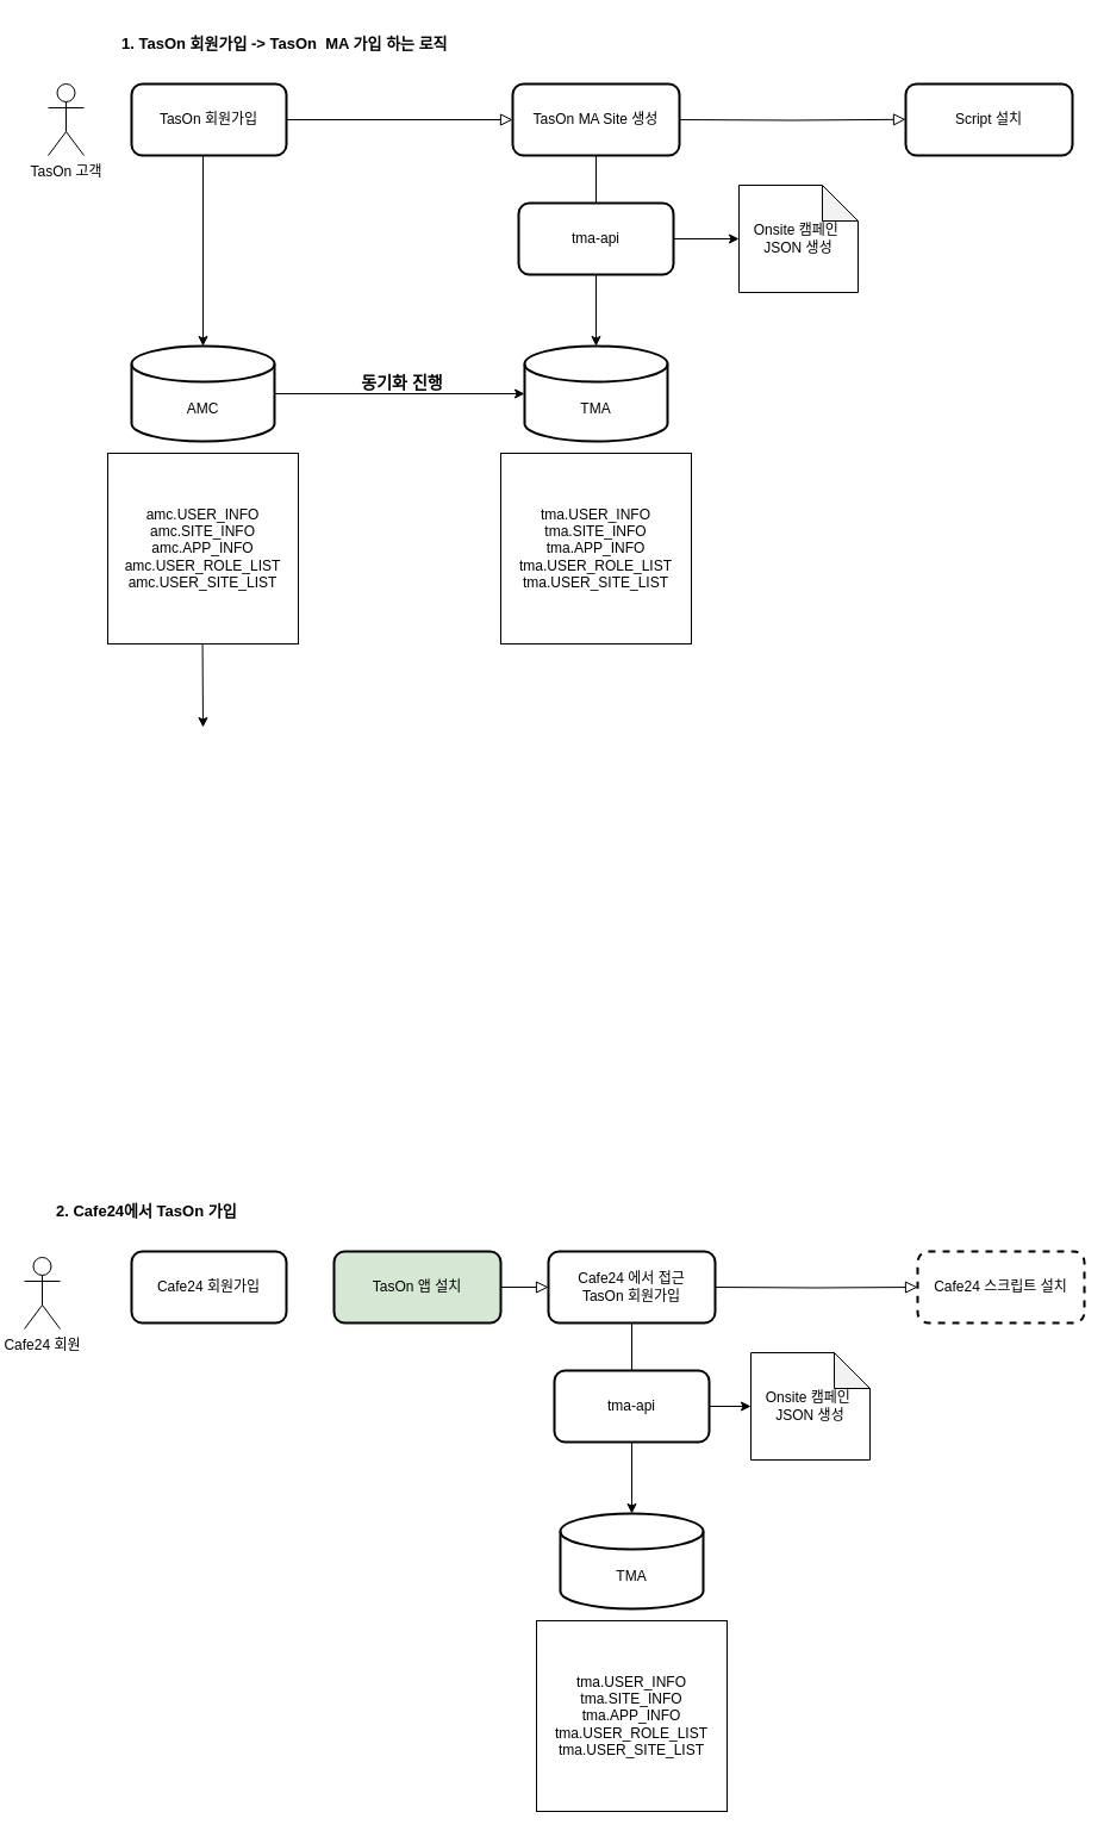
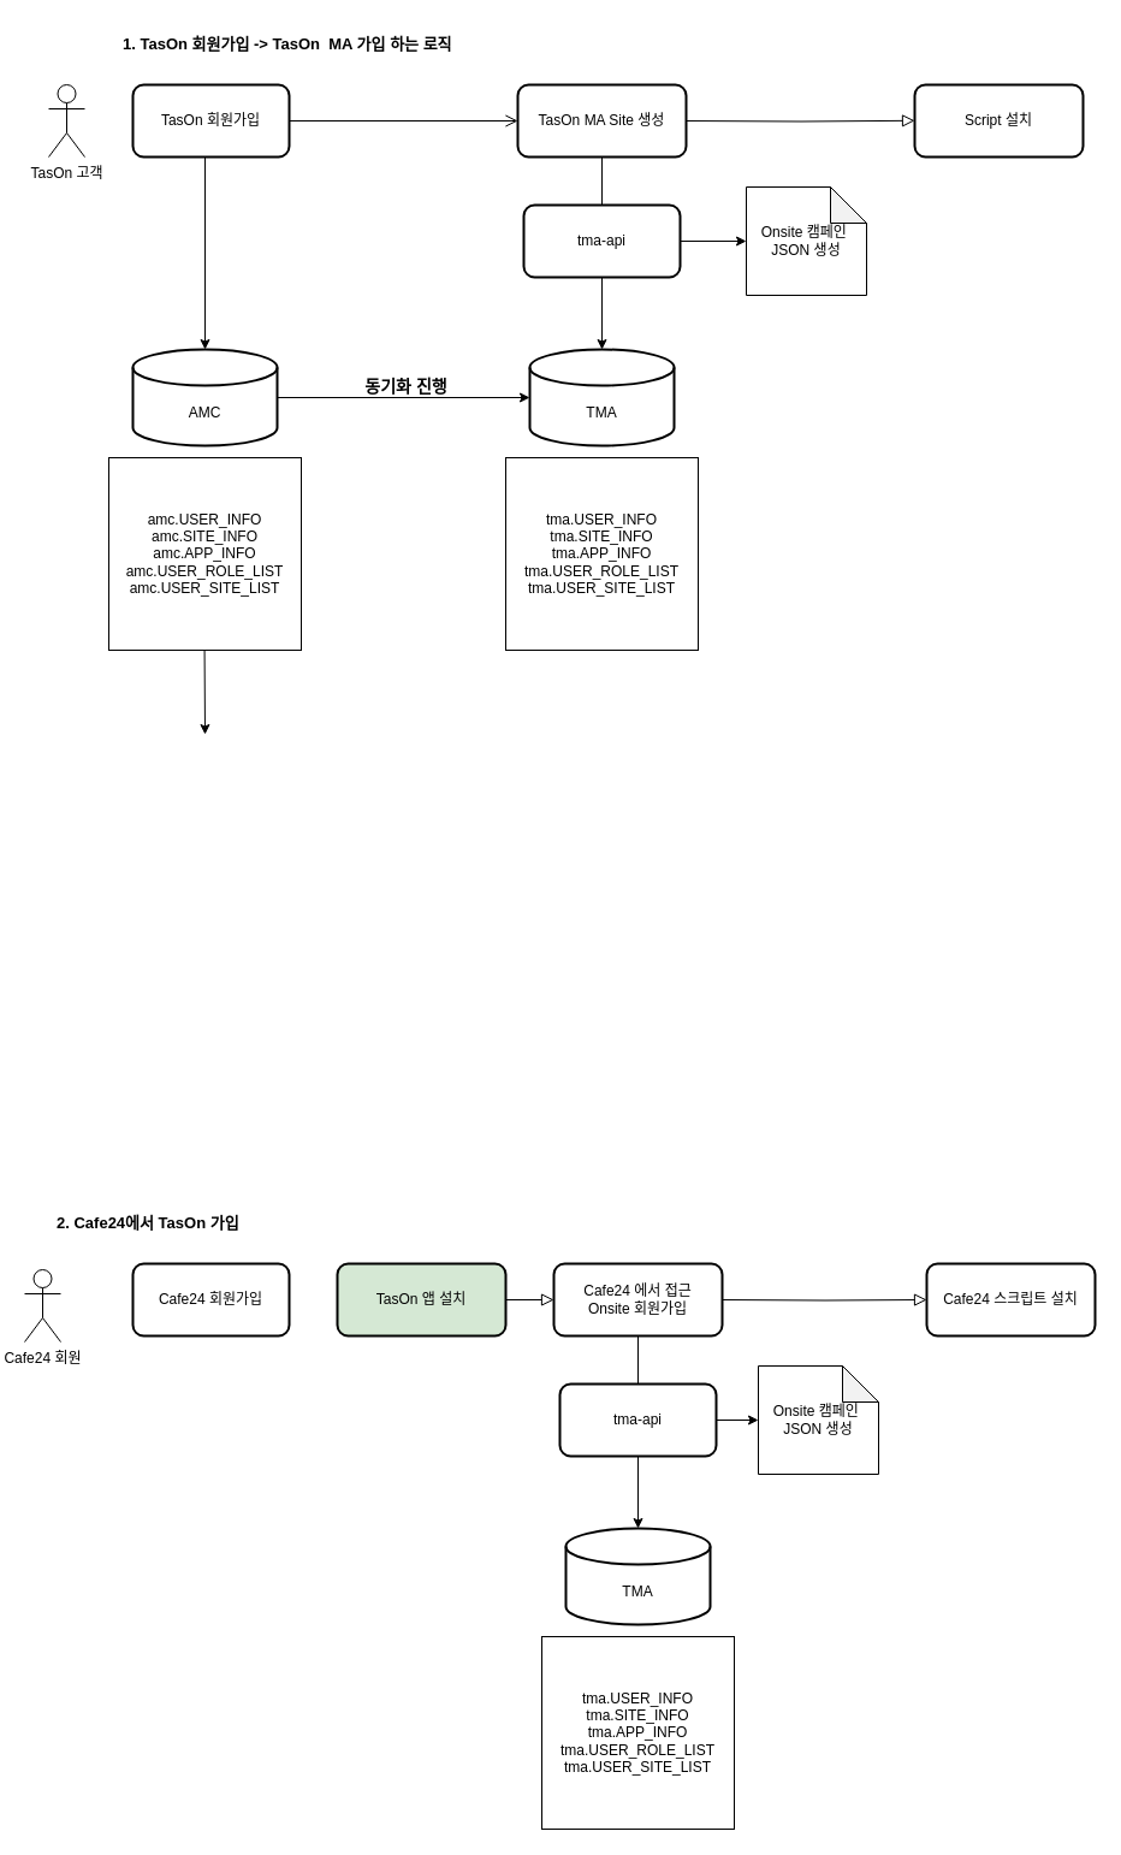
  <mxCell id="0" />
  <mxCell id="1" parent="0" />
  <mxCell id="2" value="TasOn 고객" style="shape=umlActor;verticalLabelPosition=bottom;verticalAlign=top;html=1;labelBackgroundColor=none;" vertex="1" parent="1"><mxGeometry x="40" y="70" width="30" height="60" as="geometry" /></mxCell>
- <mxCell id="3" value="" style="rounded=0;html=1;jettySize=auto;orthogonalLoop=1;fontSize=11;endArrow=block;endFill=0;endSize=8;strokeWidth=1;shadow=0;labelBackgroundColor=none;edgeStyle=orthogonalEdgeStyle;fontColor=default;entryX=0;entryY=0.5;entryDx=0;entryDy=0;exitX=1;exitY=0.5;exitDx=0;exitDy=0;" edge="1" parent="1" source="4" target="5"><mxGeometry relative="1" as="geometry"><mxPoint x="430" y="110" as="targetPoint" /><mxPoint x="310" y="110" as="sourcePoint" /></mxGeometry></mxCell>
+ <mxCell id="3" value="" style="rounded=0;html=1;jettySize=auto;orthogonalLoop=1;fontSize=11;endArrow=open;endFill=0;endSize=8;strokeWidth=1;shadow=0;labelBackgroundColor=none;edgeStyle=orthogonalEdgeStyle;fontColor=default;entryX=0;entryY=0.5;entryDx=0;entryDy=0;exitX=1;exitY=0.5;exitDx=0;exitDy=0;" edge="1" parent="1" source="4" target="5"><mxGeometry relative="1" as="geometry"><mxPoint x="430" y="110" as="targetPoint" /><mxPoint x="310" y="110" as="sourcePoint" /></mxGeometry></mxCell>
  <mxCell id="4" value="TasOn 회원가입" style="rounded=1;whiteSpace=wrap;html=1;fontSize=12;glass=0;strokeWidth=2;shadow=0;labelBackgroundColor=none;" vertex="1" parent="1"><mxGeometry x="110" y="70" width="130" height="60" as="geometry" /></mxCell>
  <mxCell id="5" value="TasOn MA Site 생성" style="rounded=1;whiteSpace=wrap;html=1;fontSize=12;glass=0;strokeWidth=2;shadow=0;labelBackgroundColor=none;" vertex="1" parent="1"><mxGeometry x="430" y="70" width="140" height="60" as="geometry" /></mxCell>
  <mxCell id="6" value="" style="endArrow=classic;html=1;rounded=0;labelBackgroundColor=none;fontColor=default;" edge="1" parent="1" target="7"><mxGeometry width="50" height="50" relative="1" as="geometry"><mxPoint x="170" y="130" as="sourcePoint" /><mxPoint x="170" y="230" as="targetPoint" /></mxGeometry></mxCell>
  <mxCell id="7" value="AMC" style="shape=cylinder3;whiteSpace=wrap;html=1;boundedLbl=1;backgroundOutline=1;size=15;strokeWidth=2;labelBackgroundColor=none;" vertex="1" parent="1"><mxGeometry x="110" y="290" width="120" height="80" as="geometry" /></mxCell>
  <mxCell id="8" value="" style="endArrow=classic;html=1;rounded=0;labelBackgroundColor=none;fontColor=default;" edge="1" parent="1" target="9"><mxGeometry width="50" height="50" relative="1" as="geometry"><mxPoint x="500" y="130" as="sourcePoint" /><mxPoint x="500" y="230" as="targetPoint" /></mxGeometry></mxCell>
  <mxCell id="9" value="TMA" style="shape=cylinder3;whiteSpace=wrap;html=1;boundedLbl=1;backgroundOutline=1;size=15;strokeWidth=2;labelBackgroundColor=none;" vertex="1" parent="1"><mxGeometry x="440" y="290" width="120" height="80" as="geometry" /></mxCell>
  <mxCell id="10" value="tma-api" style="rounded=1;whiteSpace=wrap;html=1;strokeWidth=2;labelBackgroundColor=none;" vertex="1" parent="1"><mxGeometry x="435" y="170" width="130" height="60" as="geometry" /></mxCell>
  <mxCell id="11" value="" style="endArrow=classic;html=1;rounded=0;entryX=0;entryY=0.5;entryDx=0;entryDy=0;entryPerimeter=0;exitX=1;exitY=0.5;exitDx=0;exitDy=0;exitPerimeter=0;labelBackgroundColor=none;fontColor=default;" edge="1" parent="1"><mxGeometry width="50" height="50" relative="1" as="geometry"><mxPoint x="230" y="330" as="sourcePoint" /><mxPoint x="440" y="330" as="targetPoint" /></mxGeometry></mxCell>
  <mxCell id="12" value="동기화 진행" style="edgeLabel;html=1;align=center;verticalAlign=middle;resizable=0;points=[];fontSize=14;fontStyle=1;labelBackgroundColor=none;" vertex="1" connectable="0" parent="11"><mxGeometry x="0.014" y="-4" relative="1" as="geometry"><mxPoint y="-14" as="offset" /></mxGeometry></mxCell>
  <mxCell id="13" value="tma.USER_INFO&#10;tma.SITE_INFO&#10;tma.APP_INFO&#10;tma.USER_ROLE_LIST&#10;tma.USER_SITE_LIST" style="whiteSpace=wrap;html=1;aspect=fixed;labelBackgroundColor=none;" vertex="1" parent="1"><mxGeometry x="420" y="380" width="160" height="160" as="geometry" /></mxCell>
  <mxCell id="14" value="&lt;div&gt;amc.USER_INFO&lt;/div&gt;&lt;div&gt;amc.SITE_INFO&lt;/div&gt;&lt;div&gt;amc.APP_INFO&lt;/div&gt;&lt;div&gt;amc.USER_ROLE_LIST&lt;/div&gt;&lt;div&gt;amc.USER_SITE_LIST&lt;/div&gt;" style="whiteSpace=wrap;html=1;aspect=fixed;labelBackgroundColor=none;" vertex="1" parent="1"><mxGeometry x="90" y="380" width="160" height="160" as="geometry" /></mxCell>
  <mxCell id="15" value="" style="endArrow=classic;html=1;rounded=0;labelBackgroundColor=none;fontColor=default;" edge="1" parent="1"><mxGeometry width="50" height="50" relative="1" as="geometry"><mxPoint x="169.57" y="540" as="sourcePoint" /><mxPoint x="170" y="610" as="targetPoint" /></mxGeometry></mxCell>
  <mxCell id="16" value="" style="endArrow=classic;html=1;rounded=0;entryX=0;entryY=0.5;entryDx=0;entryDy=0;entryPerimeter=0;labelBackgroundColor=none;fontColor=default;exitX=1;exitY=0.5;exitDx=0;exitDy=0;" edge="1" parent="1" source="10" target="17"><mxGeometry width="50" height="50" relative="1" as="geometry"><mxPoint x="570" y="200" as="sourcePoint" /><mxPoint x="615" y="320" as="targetPoint" /></mxGeometry></mxCell>
  <mxCell id="17" value="Onsite 캠페인&amp;nbsp;&lt;br&gt;JSON 생성" style="shape=note;whiteSpace=wrap;html=1;backgroundOutline=1;darkOpacity=0.05;labelBackgroundColor=none;" vertex="1" parent="1"><mxGeometry x="620" y="155" width="100" height="90" as="geometry" /></mxCell>
  <mxCell id="18" value="&lt;h2&gt;&lt;font style=&quot;font-size: 13px;&quot;&gt;1. TasOn 회원가입 -&amp;gt; TasOn&amp;nbsp; MA 가입 하는 로직&lt;/font&gt;&lt;/h2&gt;" style="text;strokeColor=none;align=left;fillColor=none;html=1;verticalAlign=middle;whiteSpace=wrap;rounded=0;labelBackgroundColor=none;" vertex="1" parent="1"><mxGeometry x="100" y="20" width="290" height="30" as="geometry" /></mxCell>
  <mxCell id="19" value="&lt;h2&gt;&lt;span style=&quot;font-size: 13px;&quot;&gt;2. Cafe24에서 TasOn 가입&amp;nbsp;&lt;/span&gt;&lt;/h2&gt;" style="text;strokeColor=none;align=left;fillColor=none;html=1;verticalAlign=middle;whiteSpace=wrap;rounded=0;labelBackgroundColor=none;" vertex="1" parent="1"><mxGeometry x="45" y="1000" width="290" height="30" as="geometry" /></mxCell>
  <mxCell id="20" value="Cafe24 회원" style="shape=umlActor;verticalLabelPosition=bottom;verticalAlign=top;html=1;labelBackgroundColor=none;" vertex="1" parent="1"><mxGeometry x="20" y="1055" width="30" height="60" as="geometry" /></mxCell>
  <mxCell id="21" value="Cafe24 회원가입" style="rounded=1;whiteSpace=wrap;html=1;fontSize=12;glass=0;strokeWidth=2;shadow=0;labelBackgroundColor=none;" vertex="1" parent="1"><mxGeometry x="110" y="1050" width="130" height="60" as="geometry" /></mxCell>
  <mxCell id="22" value="TasOn 앱 설치" style="rounded=1;whiteSpace=wrap;html=1;fontSize=12;glass=0;strokeWidth=2;shadow=0;labelBackgroundColor=none;fillColor=#d5e8d4;" vertex="1" parent="1"><mxGeometry x="280" y="1050" width="140" height="60" as="geometry" /></mxCell>
  <mxCell id="23" value="" style="rounded=0;html=1;jettySize=auto;orthogonalLoop=1;fontSize=11;endArrow=block;endFill=0;endSize=8;strokeWidth=1;shadow=0;labelBackgroundColor=none;edgeStyle=orthogonalEdgeStyle;fontColor=default;entryX=0;entryY=0.5;entryDx=0;entryDy=0;exitX=1;exitY=0.5;exitDx=0;exitDy=0;" edge="1" parent="1" target="24" source="22"><mxGeometry relative="1" as="geometry"><mxPoint x="640" y="1090" as="targetPoint" /><mxPoint x="450" y="1080" as="sourcePoint" /></mxGeometry></mxCell>
- <mxCell id="24" value="Cafe24 에서 접근 &lt;br&gt;TasOn 회원가입" style="rounded=1;whiteSpace=wrap;html=1;fontSize=12;glass=0;strokeWidth=2;shadow=0;labelBackgroundColor=none;" vertex="1" parent="1"><mxGeometry x="460" y="1050" width="140" height="60" as="geometry" /></mxCell>
+ <mxCell id="24" value="Cafe24 에서 접근 &lt;br&gt;Onsite 회원가입" style="rounded=1;whiteSpace=wrap;html=1;fontSize=12;glass=0;strokeWidth=2;shadow=0;labelBackgroundColor=none;" vertex="1" parent="1"><mxGeometry x="460" y="1050" width="140" height="60" as="geometry" /></mxCell>
  <mxCell id="25" value="" style="endArrow=classic;html=1;rounded=0;labelBackgroundColor=none;fontColor=default;" edge="1" parent="1" target="26"><mxGeometry width="50" height="50" relative="1" as="geometry"><mxPoint x="530" y="1110" as="sourcePoint" /><mxPoint x="530" y="1210" as="targetPoint" /></mxGeometry></mxCell>
  <mxCell id="26" value="TMA" style="shape=cylinder3;whiteSpace=wrap;html=1;boundedLbl=1;backgroundOutline=1;size=15;strokeWidth=2;labelBackgroundColor=none;" vertex="1" parent="1"><mxGeometry x="470" y="1270" width="120" height="80" as="geometry" /></mxCell>
  <mxCell id="27" value="tma-api" style="rounded=1;whiteSpace=wrap;html=1;strokeWidth=2;labelBackgroundColor=none;" vertex="1" parent="1"><mxGeometry x="465" y="1150" width="130" height="60" as="geometry" /></mxCell>
  <mxCell id="28" value="tma.USER_INFO&#10;tma.SITE_INFO&#10;tma.APP_INFO&#10;tma.USER_ROLE_LIST&#10;tma.USER_SITE_LIST" style="whiteSpace=wrap;html=1;aspect=fixed;labelBackgroundColor=none;" vertex="1" parent="1"><mxGeometry x="450" y="1360" width="160" height="160" as="geometry" /></mxCell>
  <mxCell id="29" value="" style="endArrow=classic;html=1;rounded=0;entryX=0;entryY=0.5;entryDx=0;entryDy=0;entryPerimeter=0;exitX=1;exitY=0.5;exitDx=0;exitDy=0;labelBackgroundColor=none;fontColor=default;" edge="1" parent="1" source="27" target="30"><mxGeometry width="50" height="50" relative="1" as="geometry"><mxPoint x="590" y="1225" as="sourcePoint" /><mxPoint x="690" y="1300" as="targetPoint" /></mxGeometry></mxCell>
  <mxCell id="30" value="Onsite 캠페인&amp;nbsp;&lt;br&gt;JSON 생성" style="shape=note;whiteSpace=wrap;html=1;backgroundOutline=1;darkOpacity=0.05;labelBackgroundColor=none;" vertex="1" parent="1"><mxGeometry x="630" y="1135" width="100" height="90" as="geometry" /></mxCell>
  <mxCell id="31" value="" style="rounded=0;html=1;jettySize=auto;orthogonalLoop=1;fontSize=11;endArrow=block;endFill=0;endSize=8;strokeWidth=1;shadow=0;labelBackgroundColor=none;edgeStyle=orthogonalEdgeStyle;fontColor=default;entryX=0;entryY=0.5;entryDx=0;entryDy=0;" edge="1" parent="1" target="32"><mxGeometry relative="1" as="geometry"><mxPoint x="980" y="1090" as="targetPoint" /><mxPoint x="600" y="1080" as="sourcePoint" /></mxGeometry></mxCell>
- <mxCell id="32" value="Cafe24 스크립트 설치" style="rounded=1;whiteSpace=wrap;html=1;fontSize=12;glass=0;strokeWidth=2;shadow=0;labelBackgroundColor=none;dashed=1;" vertex="1" parent="1"><mxGeometry x="770" y="1050" width="140" height="60" as="geometry" /></mxCell>
+ <mxCell id="32" value="Cafe24 스크립트 설치" style="rounded=1;whiteSpace=wrap;html=1;fontSize=12;glass=0;strokeWidth=2;shadow=0;labelBackgroundColor=none;" vertex="1" parent="1"><mxGeometry x="770" y="1050" width="140" height="60" as="geometry" /></mxCell>
  <mxCell id="33" value="Script 설치" style="rounded=1;whiteSpace=wrap;html=1;fontSize=12;glass=0;strokeWidth=2;shadow=0;labelBackgroundColor=none;" vertex="1" parent="1"><mxGeometry x="760" y="70" width="140" height="60" as="geometry" /></mxCell>
  <mxCell id="34" value="" style="rounded=0;html=1;jettySize=auto;orthogonalLoop=1;fontSize=11;endArrow=block;endFill=0;endSize=8;strokeWidth=1;shadow=0;labelBackgroundColor=none;edgeStyle=orthogonalEdgeStyle;fontColor=default;entryX=0;entryY=0.5;entryDx=0;entryDy=0;" edge="1" parent="1"><mxGeometry relative="1" as="geometry"><mxPoint x="760" y="99.79" as="targetPoint" /><mxPoint x="570" y="100" as="sourcePoint" /></mxGeometry></mxCell>
